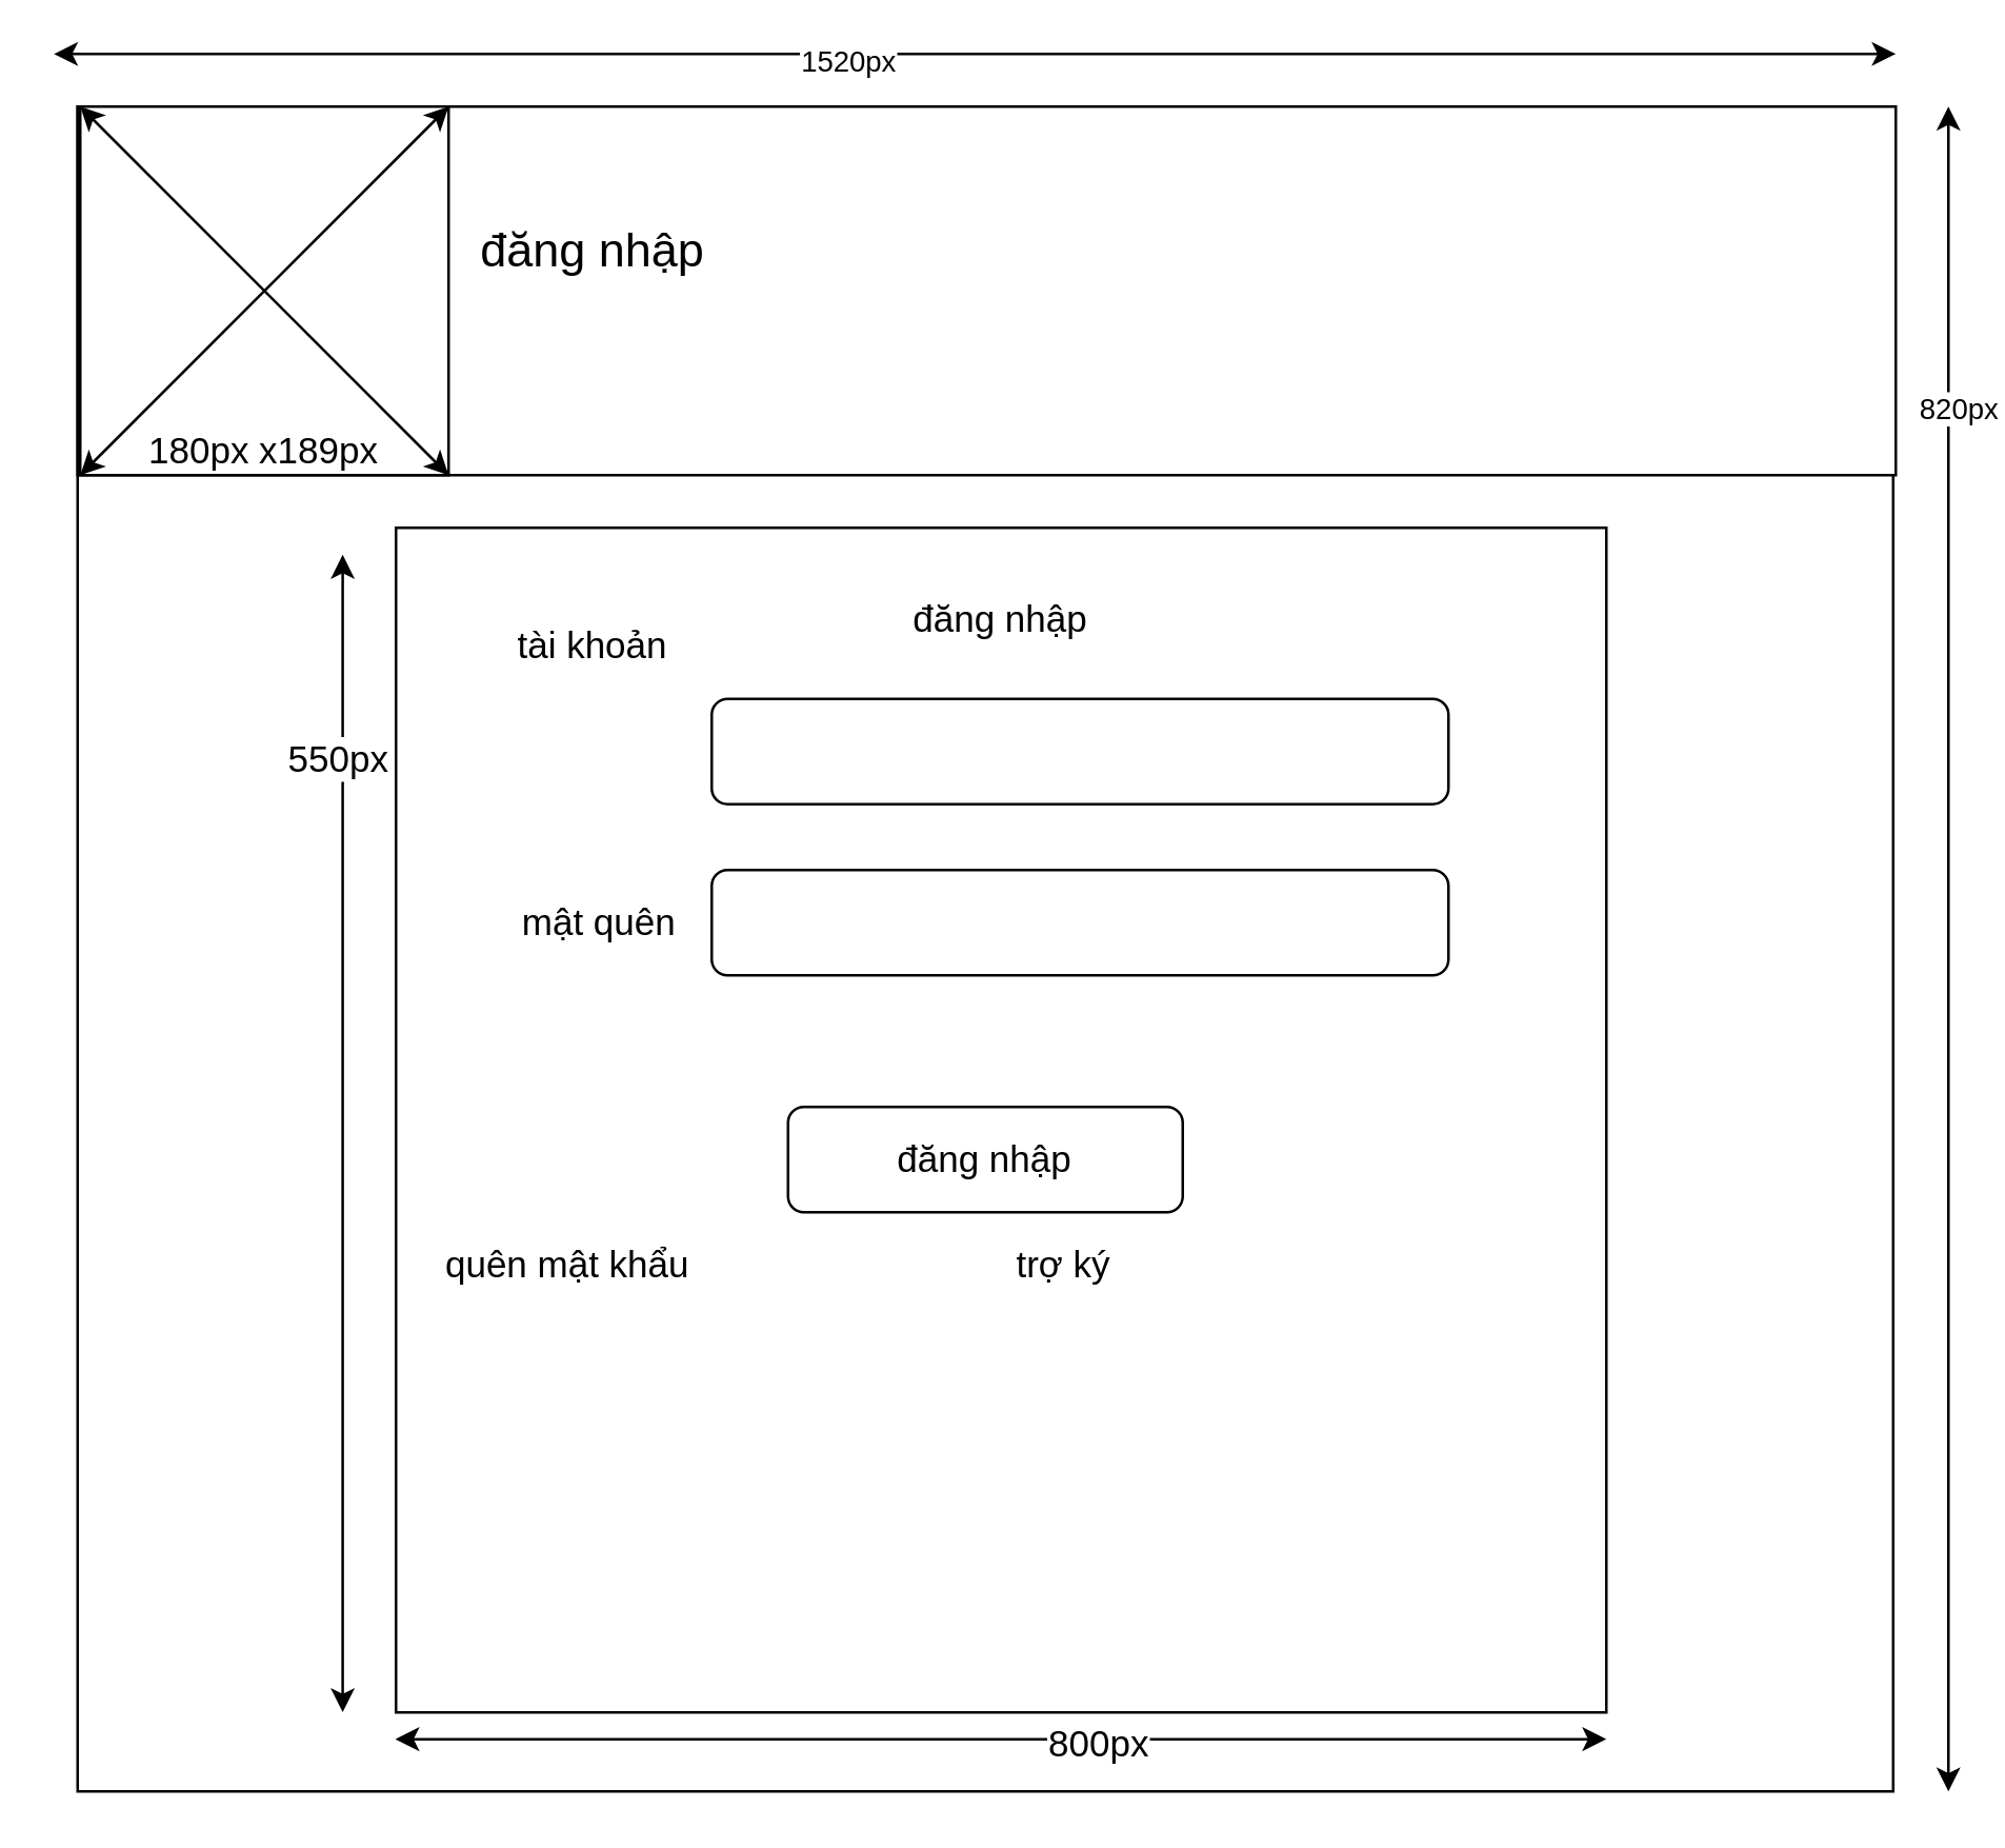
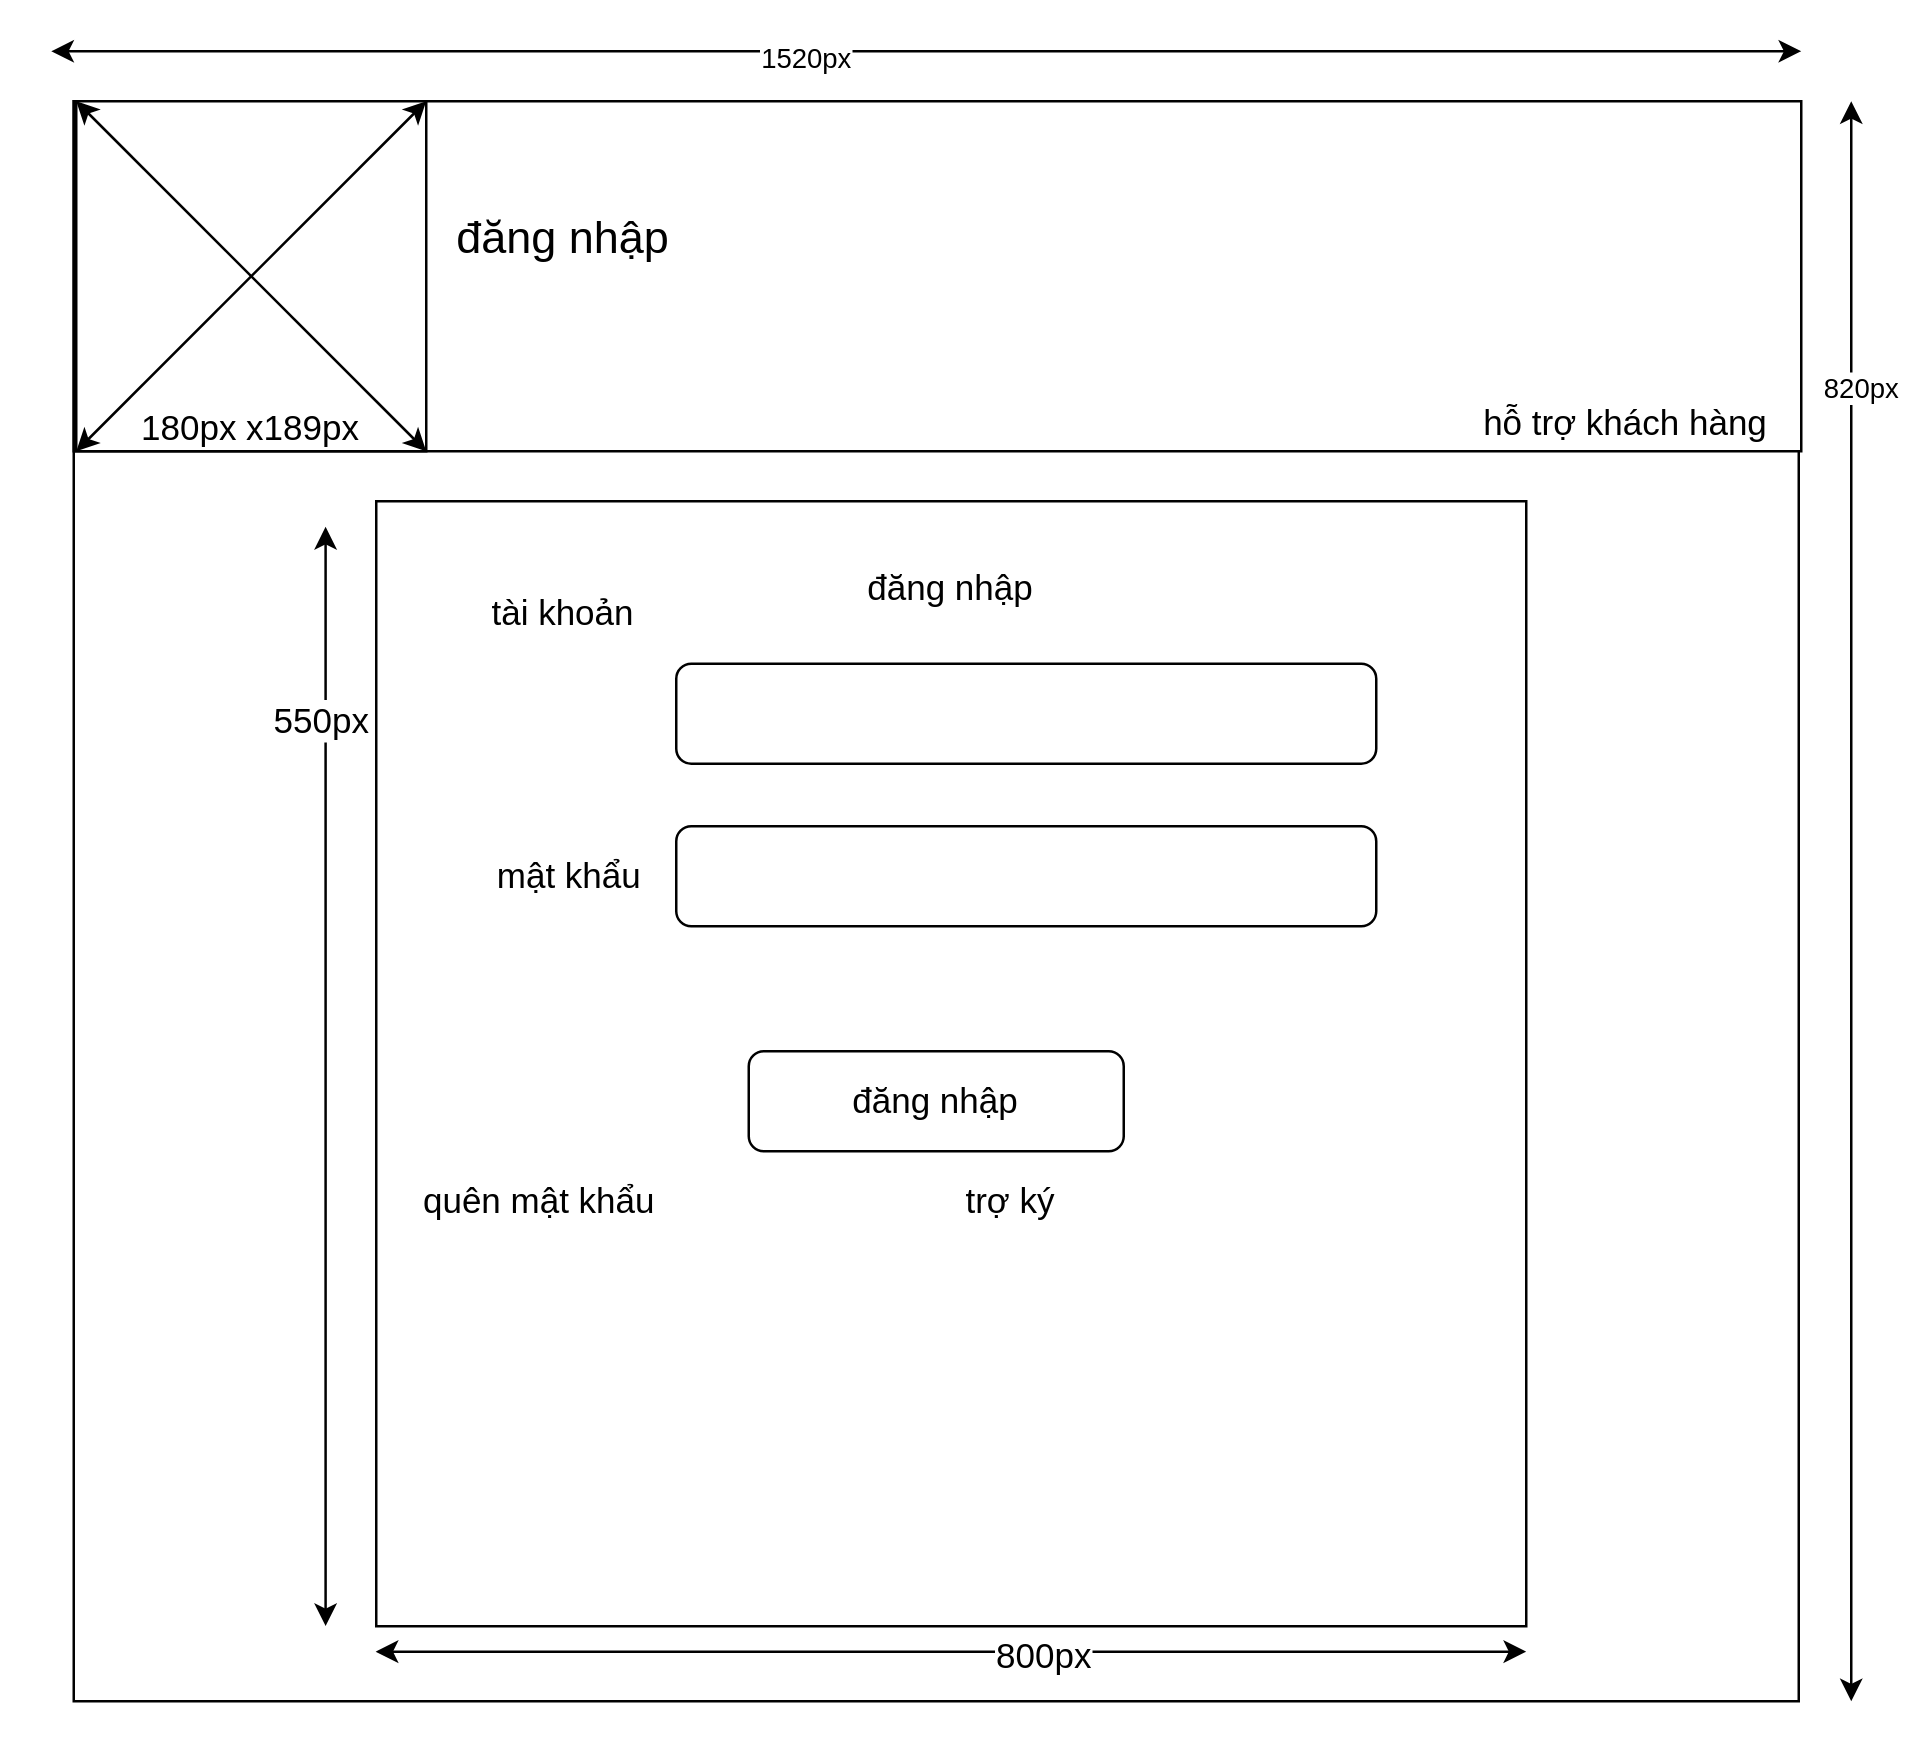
  <mxCell id="0" />
  <mxCell id="1" parent="0" />
  <mxCell id="2" value="" style="rounded=0;whiteSpace=wrap;html=1;" vertex="1" parent="1"><mxGeometry x="29" y="40" width="690" height="640" as="geometry" /></mxCell>
  <mxCell id="3" value="" style="rounded=0;whiteSpace=wrap;html=1;" vertex="1" parent="1"><mxGeometry x="29" y="40" width="691" height="140" as="geometry" /></mxCell>
  <mxCell id="4" value="" style="rounded=0;whiteSpace=wrap;html=1;" vertex="1" parent="1"><mxGeometry x="30" y="40" width="140" height="140" as="geometry" /></mxCell>
  <mxCell id="5" value="" style="endArrow=classic;startArrow=classic;html=1;rounded=0;entryX=1;entryY=1;entryDx=0;entryDy=0;exitX=0;exitY=0;exitDx=0;exitDy=0;" edge="1" parent="1" source="4" target="4"><mxGeometry width="50" height="50" relative="1" as="geometry"><mxPoint x="30" y="90" as="sourcePoint" /><mxPoint x="80" y="40" as="targetPoint" /></mxGeometry></mxCell>
  <mxCell id="6" value="" style="endArrow=classic;startArrow=classic;html=1;rounded=0;entryX=1;entryY=0;entryDx=0;entryDy=0;" edge="1" parent="1" target="4"><mxGeometry width="50" height="50" relative="1" as="geometry"><mxPoint x="30" y="180" as="sourcePoint" /><mxPoint x="80" y="130" as="targetPoint" /></mxGeometry></mxCell>
  <mxCell id="7" value="" style="endArrow=classic;startArrow=classic;html=1;rounded=0;" edge="1" parent="1"><mxGeometry width="50" height="50" relative="1" as="geometry"><mxPoint x="20" as="sourcePoint" y="20" /><mxPoint x="720" as="targetPoint" y="20" /></mxGeometry></mxCell>
  <mxCell id="8" value="1520px" style="edgeLabel;html=1;align=center;verticalAlign=middle;resizable=0;points=[];" vertex="1" connectable="0" parent="7"><mxGeometry x="-0.141" y="-2" relative="1" as="geometry"><mxPoint as="offset" /></mxGeometry></mxCell>
  <mxCell id="9" value="" style="endArrow=classic;startArrow=classic;html=1;rounded=0;" edge="1" parent="1"><mxGeometry width="50" height="50" relative="1" as="geometry"><mxPoint x="740" y="40" as="sourcePoint" /><mxPoint x="740" y="680" as="targetPoint" /></mxGeometry></mxCell>
  <mxCell id="10" value="820px" style="edgeLabel;html=1;align=center;verticalAlign=middle;resizable=0;points=[];" vertex="1" connectable="0" parent="9"><mxGeometry x="-0.645" y="3" relative="1" as="geometry"><mxPoint as="offset" /></mxGeometry></mxCell>
  <mxCell id="11" value="&lt;font style=&quot;font-size: 18px&quot;&gt;đăng nhập&lt;/font&gt;" style="text;html=1;strokeColor=none;fillColor=none;align=center;verticalAlign=middle;whiteSpace=wrap;rounded=0;" vertex="1" parent="1"><mxGeometry x="160" y="70" width="130" height="50" as="geometry" /></mxCell>
  <mxCell id="12" value="&lt;font style=&quot;font-size: 14px&quot;&gt;180px x189px&lt;/font&gt;" style="text;html=1;strokeColor=none;fillColor=none;align=center;verticalAlign=middle;whiteSpace=wrap;rounded=0;fontSize=18;" vertex="1" parent="1"><mxGeometry x="55" y="159" width="90" height="21" as="geometry" /></mxCell>
+ <mxCell id="13" value="hỗ trợ khách hàng" style="text;html=1;strokeColor=none;fillColor=none;align=center;verticalAlign=middle;whiteSpace=wrap;rounded=0;fontSize=14;" vertex="1" parent="1"><mxGeometry x="580" y="159" width="140" height="20" as="geometry" /></mxCell>
  <mxCell id="14" value="" style="rounded=0;whiteSpace=wrap;html=1;fontSize=14;" vertex="1" parent="1"><mxGeometry x="150" y="200" width="460" height="450" as="geometry" /></mxCell>
  <mxCell id="15" value="đăng nhập" style="text;html=1;strokeColor=none;fillColor=none;align=center;verticalAlign=middle;whiteSpace=wrap;rounded=0;fontSize=14;" vertex="1" parent="1"><mxGeometry x="345" y="220" width="70" height="30" as="geometry" /></mxCell>
  <mxCell id="16" value="tài khoản" style="text;html=1;strokeColor=none;fillColor=none;align=center;verticalAlign=middle;whiteSpace=wrap;rounded=0;fontSize=14;" vertex="1" parent="1"><mxGeometry x="195" y="230" width="60" height="30" as="geometry" /></mxCell>
  <mxCell id="17" value="" style="rounded=1;whiteSpace=wrap;html=1;fontSize=14;" vertex="1" parent="1"><mxGeometry x="270" y="265" width="280" height="40" as="geometry" /></mxCell>
- <mxCell id="18" value="mật quên" style="text;html=1;strokeColor=none;fillColor=none;align=center;verticalAlign=middle;whiteSpace=wrap;rounded=0;fontSize=14;" vertex="1" parent="1"><mxGeometry x="195" y="335" width="65" height="30" as="geometry" /></mxCell>
+ <mxCell id="18" value="mật khẩu" style="text;html=1;strokeColor=none;fillColor=none;align=center;verticalAlign=middle;whiteSpace=wrap;rounded=0;fontSize=14;" vertex="1" parent="1"><mxGeometry x="195" y="335" width="65" height="30" as="geometry" /></mxCell>
  <mxCell id="19" value="" style="rounded=1;whiteSpace=wrap;html=1;fontSize=14;" vertex="1" parent="1"><mxGeometry x="270" y="330" width="280" height="40" as="geometry" /></mxCell>
  <mxCell id="20" value="đăng nhập" style="rounded=1;whiteSpace=wrap;html=1;fontSize=14;" vertex="1" parent="1"><mxGeometry x="299" y="420" width="150" height="40" as="geometry" /></mxCell>
  <mxCell id="21" value="quên mật khẩu" style="text;html=1;strokeColor=none;fillColor=none;align=center;verticalAlign=middle;whiteSpace=wrap;rounded=0;fontSize=14;" vertex="1" parent="1"><mxGeometry x="160" y="470" width="111" height="20" as="geometry" /></mxCell>
  <mxCell id="22" value="trợ ký" style="text;html=1;strokeColor=none;fillColor=none;align=center;verticalAlign=middle;whiteSpace=wrap;rounded=0;fontSize=14;" vertex="1" parent="1"><mxGeometry x="374" y="465" width="60" height="30" as="geometry" /></mxCell>
  <mxCell id="23" value="" style="endArrow=classic;startArrow=classic;html=1;rounded=0;fontSize=14;entryX=0.146;entryY=0.266;entryDx=0;entryDy=0;entryPerimeter=0;exitX=0.146;exitY=0.953;exitDx=0;exitDy=0;exitPerimeter=0;" edge="1" parent="1" source="2" target="2"><mxGeometry width="50" height="50" relative="1" as="geometry"><mxPoint x="90" y="310" as="sourcePoint" /><mxPoint x="140" y="260" as="targetPoint" /></mxGeometry></mxCell>
  <mxCell id="24" value="550px" style="edgeLabel;html=1;align=center;verticalAlign=middle;resizable=0;points=[];fontSize=14;" vertex="1" connectable="0" parent="23"><mxGeometry x="0.645" y="2" relative="1" as="geometry"><mxPoint as="offset" /></mxGeometry></mxCell>
  <mxCell id="25" value="" style="endArrow=classic;startArrow=classic;html=1;rounded=0;fontSize=14;entryX=0.842;entryY=0.969;entryDx=0;entryDy=0;entryPerimeter=0;exitX=0.175;exitY=0.969;exitDx=0;exitDy=0;exitPerimeter=0;" edge="1" parent="1" source="2" target="2"><mxGeometry width="50" height="50" relative="1" as="geometry"><mxPoint x="160" y="700" as="sourcePoint" /><mxPoint x="210" y="650" as="targetPoint" /></mxGeometry></mxCell>
  <mxCell id="26" value="800px" style="edgeLabel;html=1;align=center;verticalAlign=middle;resizable=0;points=[];fontSize=14;" vertex="1" connectable="0" parent="25"><mxGeometry x="0.165" y="-1" relative="1" as="geometry"><mxPoint x="-1" as="offset" /></mxGeometry></mxCell>
